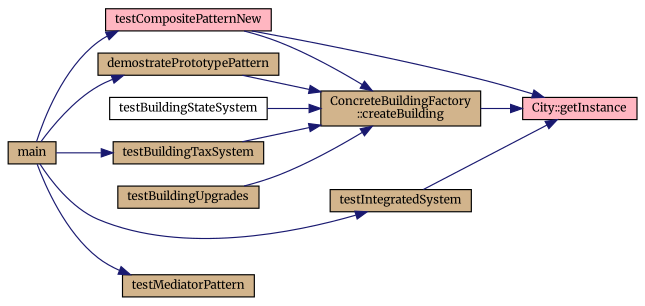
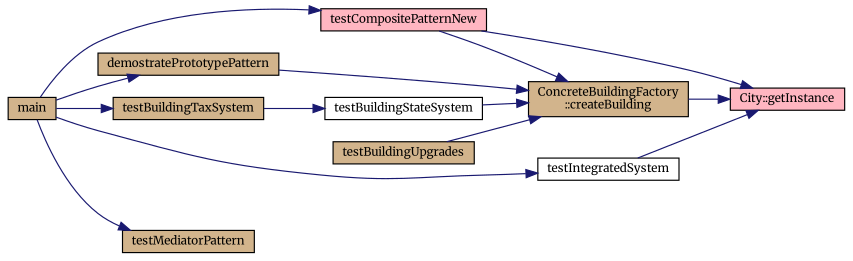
  digraph {
    fontname=Merriweather
    rankdir=RL
    node [color=black fillcolor=tan fontname=Merriweather fontsize=10 shape=record style=filled]
    edge [color=midnightblue dir=back fontname=Merriweather fontsize=10 labelfontname=Helvetica labelfontsize=10 style=solid]
    n1 [fillcolor=lightpink fontcolor=black height=0.2 label="City::getInstance" width=0.4]
    n2 [height=0.2 label="ConcreteBuildingFactory\l::createBuilding" width=0.4]
    n3 [fillcolor=lightpink height=0.2 label=testCompositePatternNew width=0.4]
-   n4 [height=0.2 label=testIntegratedSystem width=0.4]
+   n4 [fillcolor=white height=0.2 label=testIntegratedSystem width=0.4]
    n5 [height=0.2 label=demostratePrototypePattern width=0.4]
    n6 [fillcolor=white height=0.2 label=testBuildingStateSystem width=0.4]
    n7 [height=0.2 label=testBuildingTaxSystem width=0.4]
    n8 [height=0.2 label=testBuildingUpgrades width=0.4]
    n9 [height=0.2 label=main width=0.4]
    n10 [height=0.2 label=testMediatorPattern width=0.4]
    n1 -> n2
    n1 -> n3
    n1 -> n4
    n2 -> n3
    n2 -> n5
    n2 -> n6
-   n2 -> n7
+   n6 -> n7
    n2 -> n8
    n3 -> n9
    n4 -> n9
    n5 -> n9
    n7 -> n9
    n10 -> n9
  }
